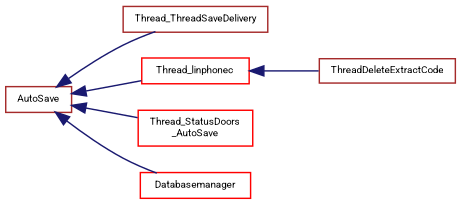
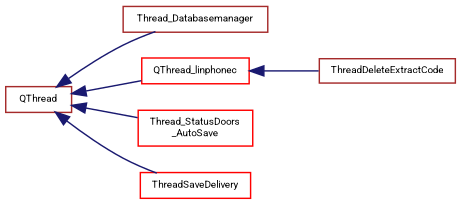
  digraph {
    fontname=Roboto
    rankdir=LR
    node [color=brown fontname=Roboto fontsize=7 shape=record]
    edge [color=midnightblue dir=back fontname=Roboto fontsize=7 labelfontname=Helvetica labelfontsize=7 style=solid]
-   n1 [height=0.2 label=AutoSave width=0.4]
-   n2 [height=0.2 label=Thread_ThreadSaveDelivery width=0.4]
-   n3 [color=red height=0.2 label=Thread_linphonec width=0.4]
+   n1 [height=0.2 label=QThread width=0.4]
+   n2 [height=0.2 label=Thread_Databasemanager width=0.4]
+   n3 [color=red height=0.2 label=QThread_linphonec width=0.4]
    n4 [color=red height=0.2 label="Thread_StatusDoors\l_AutoSave" width=0.4]
-   n5 [color=red height=0.2 label=Databasemanager width=0.4]
+   n5 [color=red height=0.2 label=ThreadSaveDelivery width=0.4]
    n6 [height=0.2 label=ThreadDeleteExtractCode width=0.4]
    n1 -> n2
    n1 -> n3
    n1 -> n4
    n1 -> n5
    n3 -> n6
  }
